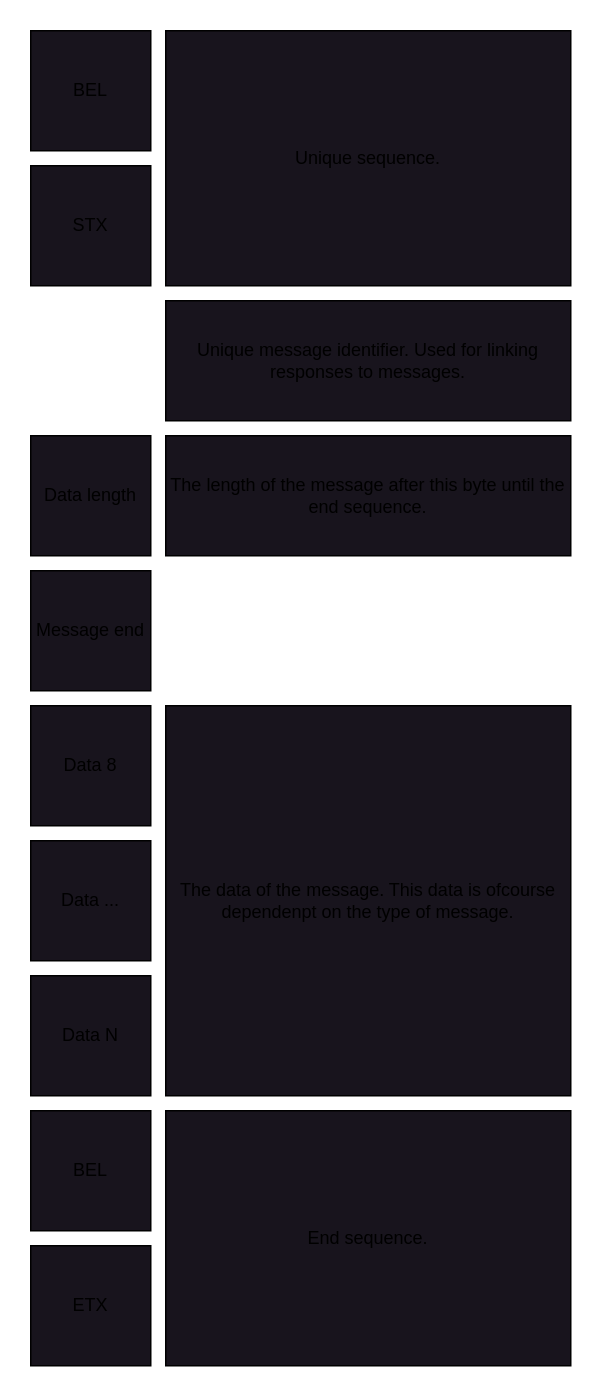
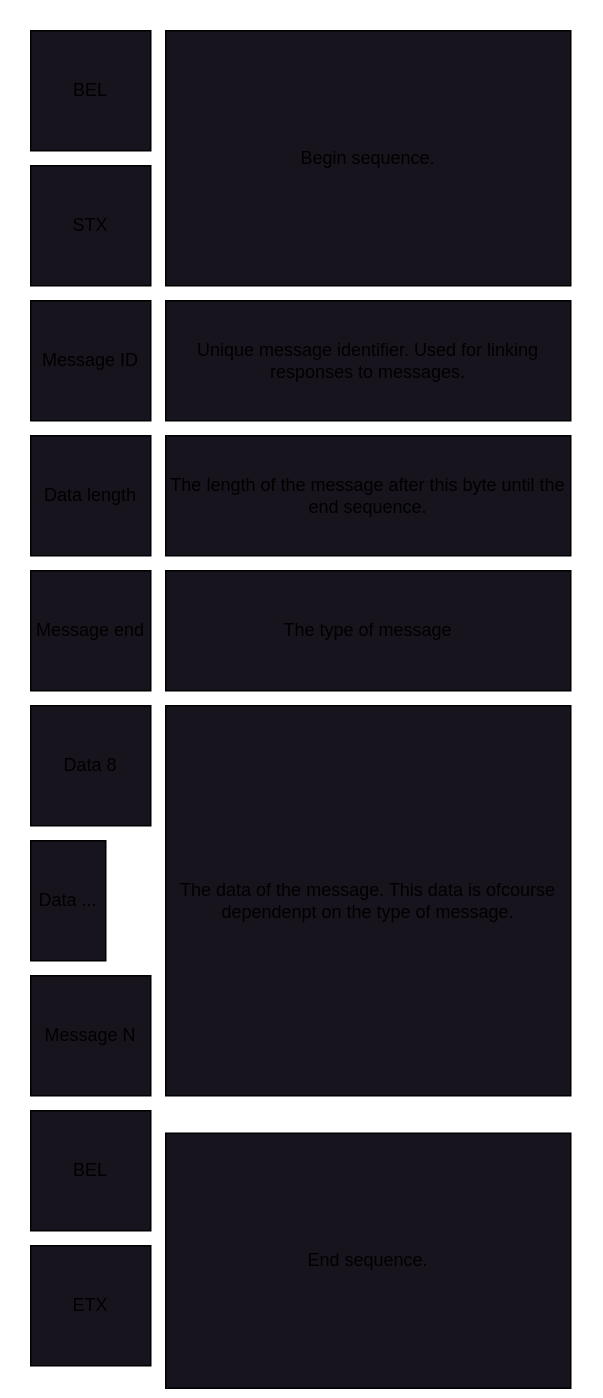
  <mxCell id="0" />
  <mxCell id="1" parent="0" />
  <mxCell id="2" value="BEL" style="whiteSpace=wrap;html=1;aspect=fixed;fillColor=#18141D;" parent="1" vertex="1"><mxGeometry x="20" y="20" width="80" height="80" as="geometry" /></mxCell>
  <mxCell id="3" value="STX" style="whiteSpace=wrap;html=1;aspect=fixed;fillColor=#18141D;" parent="1" vertex="1"><mxGeometry x="20" y="110" width="80" height="80" as="geometry" /></mxCell>
- <mxCell id="4" value="Unique sequence." style="rounded=0;whiteSpace=wrap;html=1;fillColor=#18141D;" parent="1" vertex="1"><mxGeometry x="110" y="20" width="270" height="170" as="geometry" /></mxCell>
+ <mxCell id="4" value="Begin sequence." style="rounded=0;whiteSpace=wrap;html=1;fillColor=#18141D;" parent="1" vertex="1"><mxGeometry x="110" y="20" width="270" height="170" as="geometry" /></mxCell>
+ <mxCell id="5" value="Message ID" style="whiteSpace=wrap;html=1;aspect=fixed;fillColor=#18141D;" parent="1" vertex="1"><mxGeometry x="20" y="200" width="80" height="80" as="geometry" /></mxCell>
  <mxCell id="6" value="Unique message identifier. Used for linking responses to messages." style="rounded=0;whiteSpace=wrap;html=1;fillColor=#18141D;" parent="1" vertex="1"><mxGeometry x="110" y="200" width="270" height="80" as="geometry" /></mxCell>
  <mxCell id="7" value="Data length" style="whiteSpace=wrap;html=1;aspect=fixed;fillColor=#18141D;" parent="1" vertex="1"><mxGeometry x="20" y="290" width="80" height="80" as="geometry" /></mxCell>
  <mxCell id="8" value="The length of the message after this byte until the end sequence." style="rounded=0;whiteSpace=wrap;html=1;fillColor=#18141D;" parent="1" vertex="1"><mxGeometry x="110" y="290" width="270" height="80" as="geometry" /></mxCell>
  <mxCell id="9" value="Message end" style="whiteSpace=wrap;html=1;aspect=fixed;fillColor=#18141D;" parent="1" vertex="1"><mxGeometry x="20" y="380" width="80" height="80" as="geometry" /></mxCell>
+ <mxCell id="10" value="The type of message" style="rounded=0;whiteSpace=wrap;html=1;fillColor=#18141D;" parent="1" vertex="1"><mxGeometry x="110" y="380" width="270" height="80" as="geometry" /></mxCell>
  <mxCell id="11" value="Data 8" style="whiteSpace=wrap;html=1;aspect=fixed;fillColor=#18141D;" parent="1" vertex="1"><mxGeometry x="20" y="470" width="80" height="80" as="geometry" /></mxCell>
- <mxCell id="12" value="Data ..." style="whiteSpace=wrap;html=1;aspect=fixed;fillColor=#18141D;" parent="1" vertex="1"><mxGeometry x="20" y="560" width="80" height="80" as="geometry" /></mxCell>
- <mxCell id="13" value="Data N" style="whiteSpace=wrap;html=1;aspect=fixed;fillColor=#18141D;" parent="1" vertex="1"><mxGeometry x="20" y="650" width="80" height="80" as="geometry" /></mxCell>
+ <mxCell id="12" value="Data ..." style="whiteSpace=wrap;html=1;aspect=fixed;fillColor=#18141D;" parent="1" vertex="1"><mxGeometry x="20" y="560" width="50" height="80" as="geometry" /></mxCell>
+ <mxCell id="13" value="Message N" style="whiteSpace=wrap;html=1;aspect=fixed;fillColor=#18141D;" parent="1" vertex="1"><mxGeometry x="20" y="650" width="80" height="80" as="geometry" /></mxCell>
  <mxCell id="14" value="The data of the message. This data is ofcourse dependenpt on the type of message." style="rounded=0;whiteSpace=wrap;html=1;fillColor=#18141D;" parent="1" vertex="1"><mxGeometry x="110" y="470" width="270" height="260" as="geometry" /></mxCell>
  <mxCell id="15" value="BEL" style="whiteSpace=wrap;html=1;aspect=fixed;fillColor=#18141D;" vertex="1" parent="1"><mxGeometry x="20" y="740" width="80" height="80" as="geometry" /></mxCell>
  <mxCell id="16" value="ETX" style="whiteSpace=wrap;html=1;aspect=fixed;fillColor=#18141D;" vertex="1" parent="1"><mxGeometry x="20" y="830" width="80" height="80" as="geometry" /></mxCell>
- <mxCell id="17" value="End sequence." style="rounded=0;whiteSpace=wrap;html=1;fillColor=#18141D;" vertex="1" parent="1"><mxGeometry x="110" y="740" width="270" height="170" as="geometry" /></mxCell>
+ <mxCell id="17" value="End sequence." style="rounded=0;whiteSpace=wrap;html=1;fillColor=#18141D;" vertex="1" parent="1"><mxGeometry x="110" y="755" width="270" height="170" as="geometry" /></mxCell>
